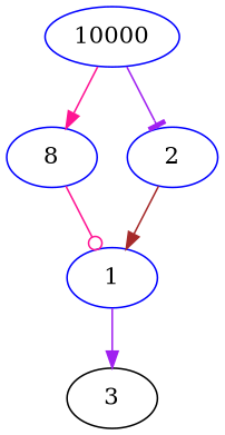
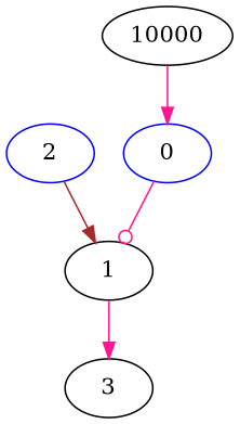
  digraph {
    node [color=black]
    edge [arrowhead=normal color=deeppink]
-   n1 [color=blue label=8]
-   n2 [color=blue label=1]
+   n1 [color=blue label=0]
+   n2 [label=1]
    n3 [label=3]
-   n4 [color=blue label=10000]
+   n4 [label=10000]
    n5 [color=blue label=2]
    n1 -> n2 [arrowhead=odot]
-   n2 -> n3 [color=purple]
+   n2 -> n3
    n4 -> n1
-   n4 -> n5 [arrowhead=tee color=purple]
    n5 -> n2 [color=brown]
  }
